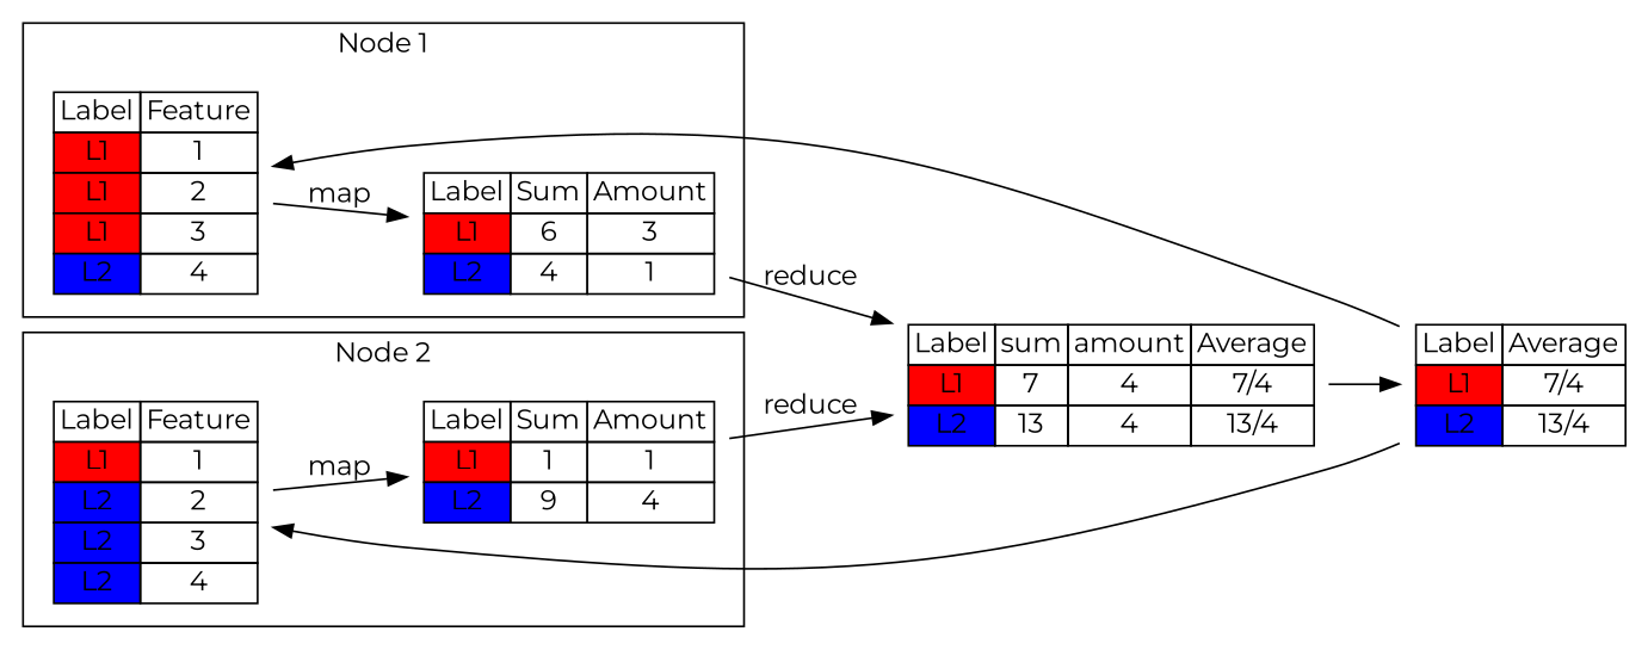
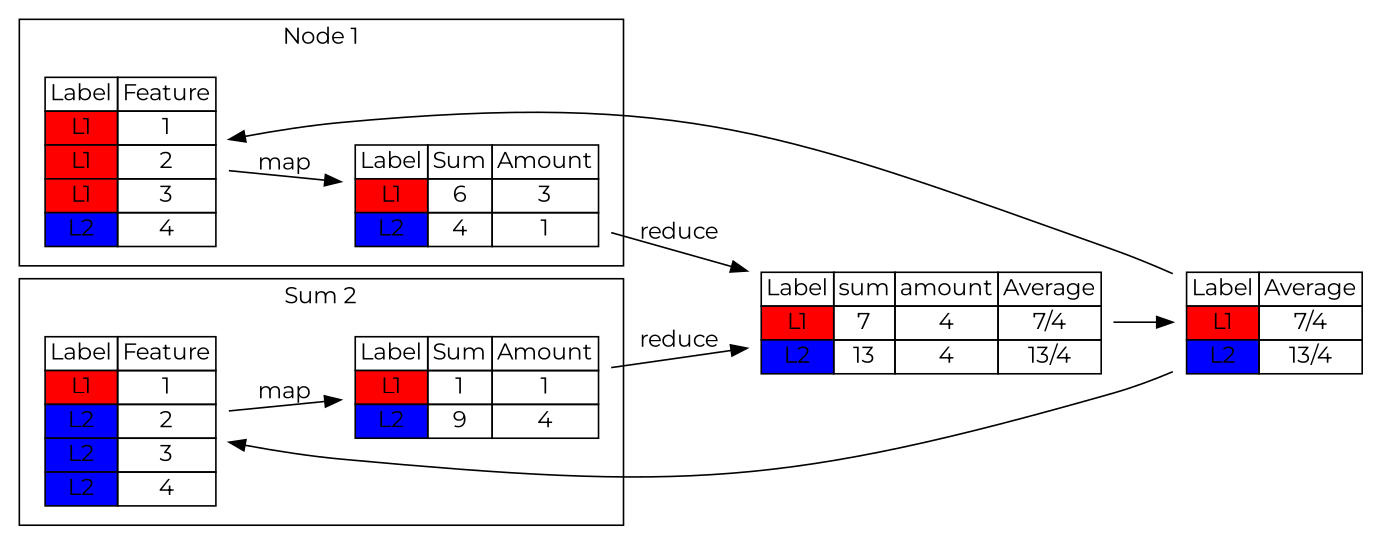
  digraph {
    rankdir=LR
    fontname=Montserrat
    node [shape=plaintext fontname=Montserrat]
    edge [fontname=Montserrat]
    n1 [label=< <TABLE BORDER="0" CELLBORDER="1" CELLSPACING="0">   <TR><TD>Label</TD><TD>Feature</TD></TR>   <TR><TD BGCOLOR="red">L1</TD><TD>1</TD></TR>   <TR><TD BGCOLOR="blue">L2</TD><TD>2</TD></TR>   <TR><TD BGCOLOR="blue">L2</TD><TD>3</TD></TR>   <TR><TD BGCOLOR="blue">L2</TD><TD>4</TD></TR> </TABLE>>]
    n2 [label=< <TABLE BORDER="0" CELLBORDER="1" CELLSPACING="0">   <TR><TD>Label</TD><TD>Sum</TD><TD>Amount</TD></TR>   <TR><TD BGCOLOR="red">L1</TD><TD>1</TD><TD>1</TD></TR>   <TR><TD BGCOLOR="blue">L2</TD><TD>9</TD><TD>4</TD></TR> </TABLE>>]
    n3 [label=< <TABLE BORDER="0" CELLBORDER="1" CELLSPACING="0">   <TR><TD>Label</TD><TD>Feature</TD></TR>   <TR><TD BGCOLOR="red">L1</TD><TD>1</TD></TR>   <TR><TD BGCOLOR="red">L1</TD><TD>2</TD></TR>   <TR><TD BGCOLOR="red">L1</TD><TD>3</TD></TR>   <TR><TD BGCOLOR="blue">L2</TD><TD>4</TD></TR> </TABLE>>]
    n4 [label=< <TABLE BORDER="0" CELLBORDER="1" CELLSPACING="0">   <TR><TD>Label</TD><TD>Sum</TD><TD>Amount</TD></TR>   <TR><TD BGCOLOR="red" >L1</TD><TD>6</TD><TD>3</TD></TR>   <TR><TD BGCOLOR="blue">L2</TD><TD>4</TD><TD>1</TD></TR> </TABLE>>]
    n5 [label=< <TABLE BORDER="0" CELLBORDER="1" CELLSPACING="0">   <TR><TD>Label</TD><TD>sum</TD><TD>amount</TD><TD>Average</TD></TR>   <TR><TD BGCOLOR="red">L1</TD><TD>7</TD><TD>4</TD><TD>7/4</TD></TR>   <TR><TD BGCOLOR="blue">L2</TD><TD>13</TD><TD>4</TD><TD>13/4</TD></TR> </TABLE>>]
    n6 [label=< <TABLE BORDER="0" CELLBORDER="1" CELLSPACING="0">   <TR><TD>Label</TD><TD>Average</TD></TR>   <TR><TD BGCOLOR="red">L1</TD><TD>7/4</TD></TR>   <TR><TD BGCOLOR="blue">L2</TD><TD>13/4</TD></TR> </TABLE>>]
    subgraph cluster_1 {
-     label="Node 2"
+     label="Sum 2"
      n1
      n2
    }
    subgraph cluster_2 {
      label="Node 1"
      n3
      n4
    }
    n1 -> n2 [label=map]
    n2 -> n5 [label=reduce]
    n3 -> n4 [label=map]
    n4 -> n5 [label=reduce]
    n5 -> n6
    n6 -> n1
    n6 -> n3
  }
